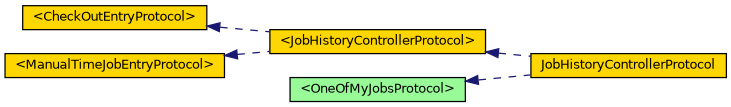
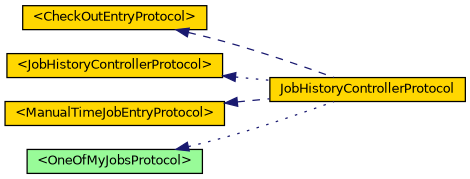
  digraph {
    rankdir=LR
    node [color=black fillcolor=gold fontname=Helvetica fontsize=10 shape=record style=filled]
    edge [color=midnightblue dir=back fontname=Helvetica fontsize=10 labelfontname=Helvetica labelfontsize=10 style=dashed]
    n1 [height=0.2 label="\<CheckOutEntryProtocol\>" width=0.4]
    n2 [height=0.2 label=JobHistoryControllerProtocol width=0.4]
    n3 [height=0.2 label="\<JobHistoryControllerProtocol\>" width=0.4]
    n4 [height=0.2 label="\<ManualTimeJobEntryProtocol\>" width=0.4]
    n5 [fillcolor=palegreen height=0.2 label="\<OneOfMyJobsProtocol\>" width=0.4]
-   n1 -> n3
-   n3 -> n2
-   n4 -> n3
-   n5 -> n2
+   n1 -> n2
+   n3 -> n2 [style=dotted]
+   n4 -> n2
+   n5 -> n2 [style=dotted]
  }
